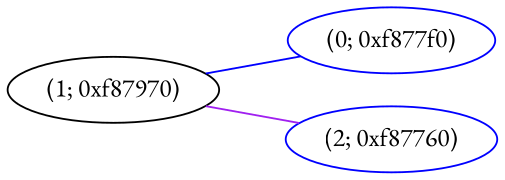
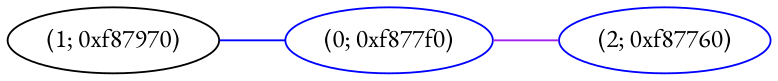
  graph {
    fontname="EB Garamond"
    rankdir=LR
    node [color=blue fontname="EB Garamond"]
    edge [fontname="EB Garamond"]
    n1 [color=black label="(1; 0xf87970)"]
    n2 [label="(0; 0xf877f0)"]
    n3 [label="(2; 0xf87760)"]
    n1 -- n2 [color=blue]
-   n1 -- n3 [color=purple]
+   n2 -- n3 [color=purple]
  }
